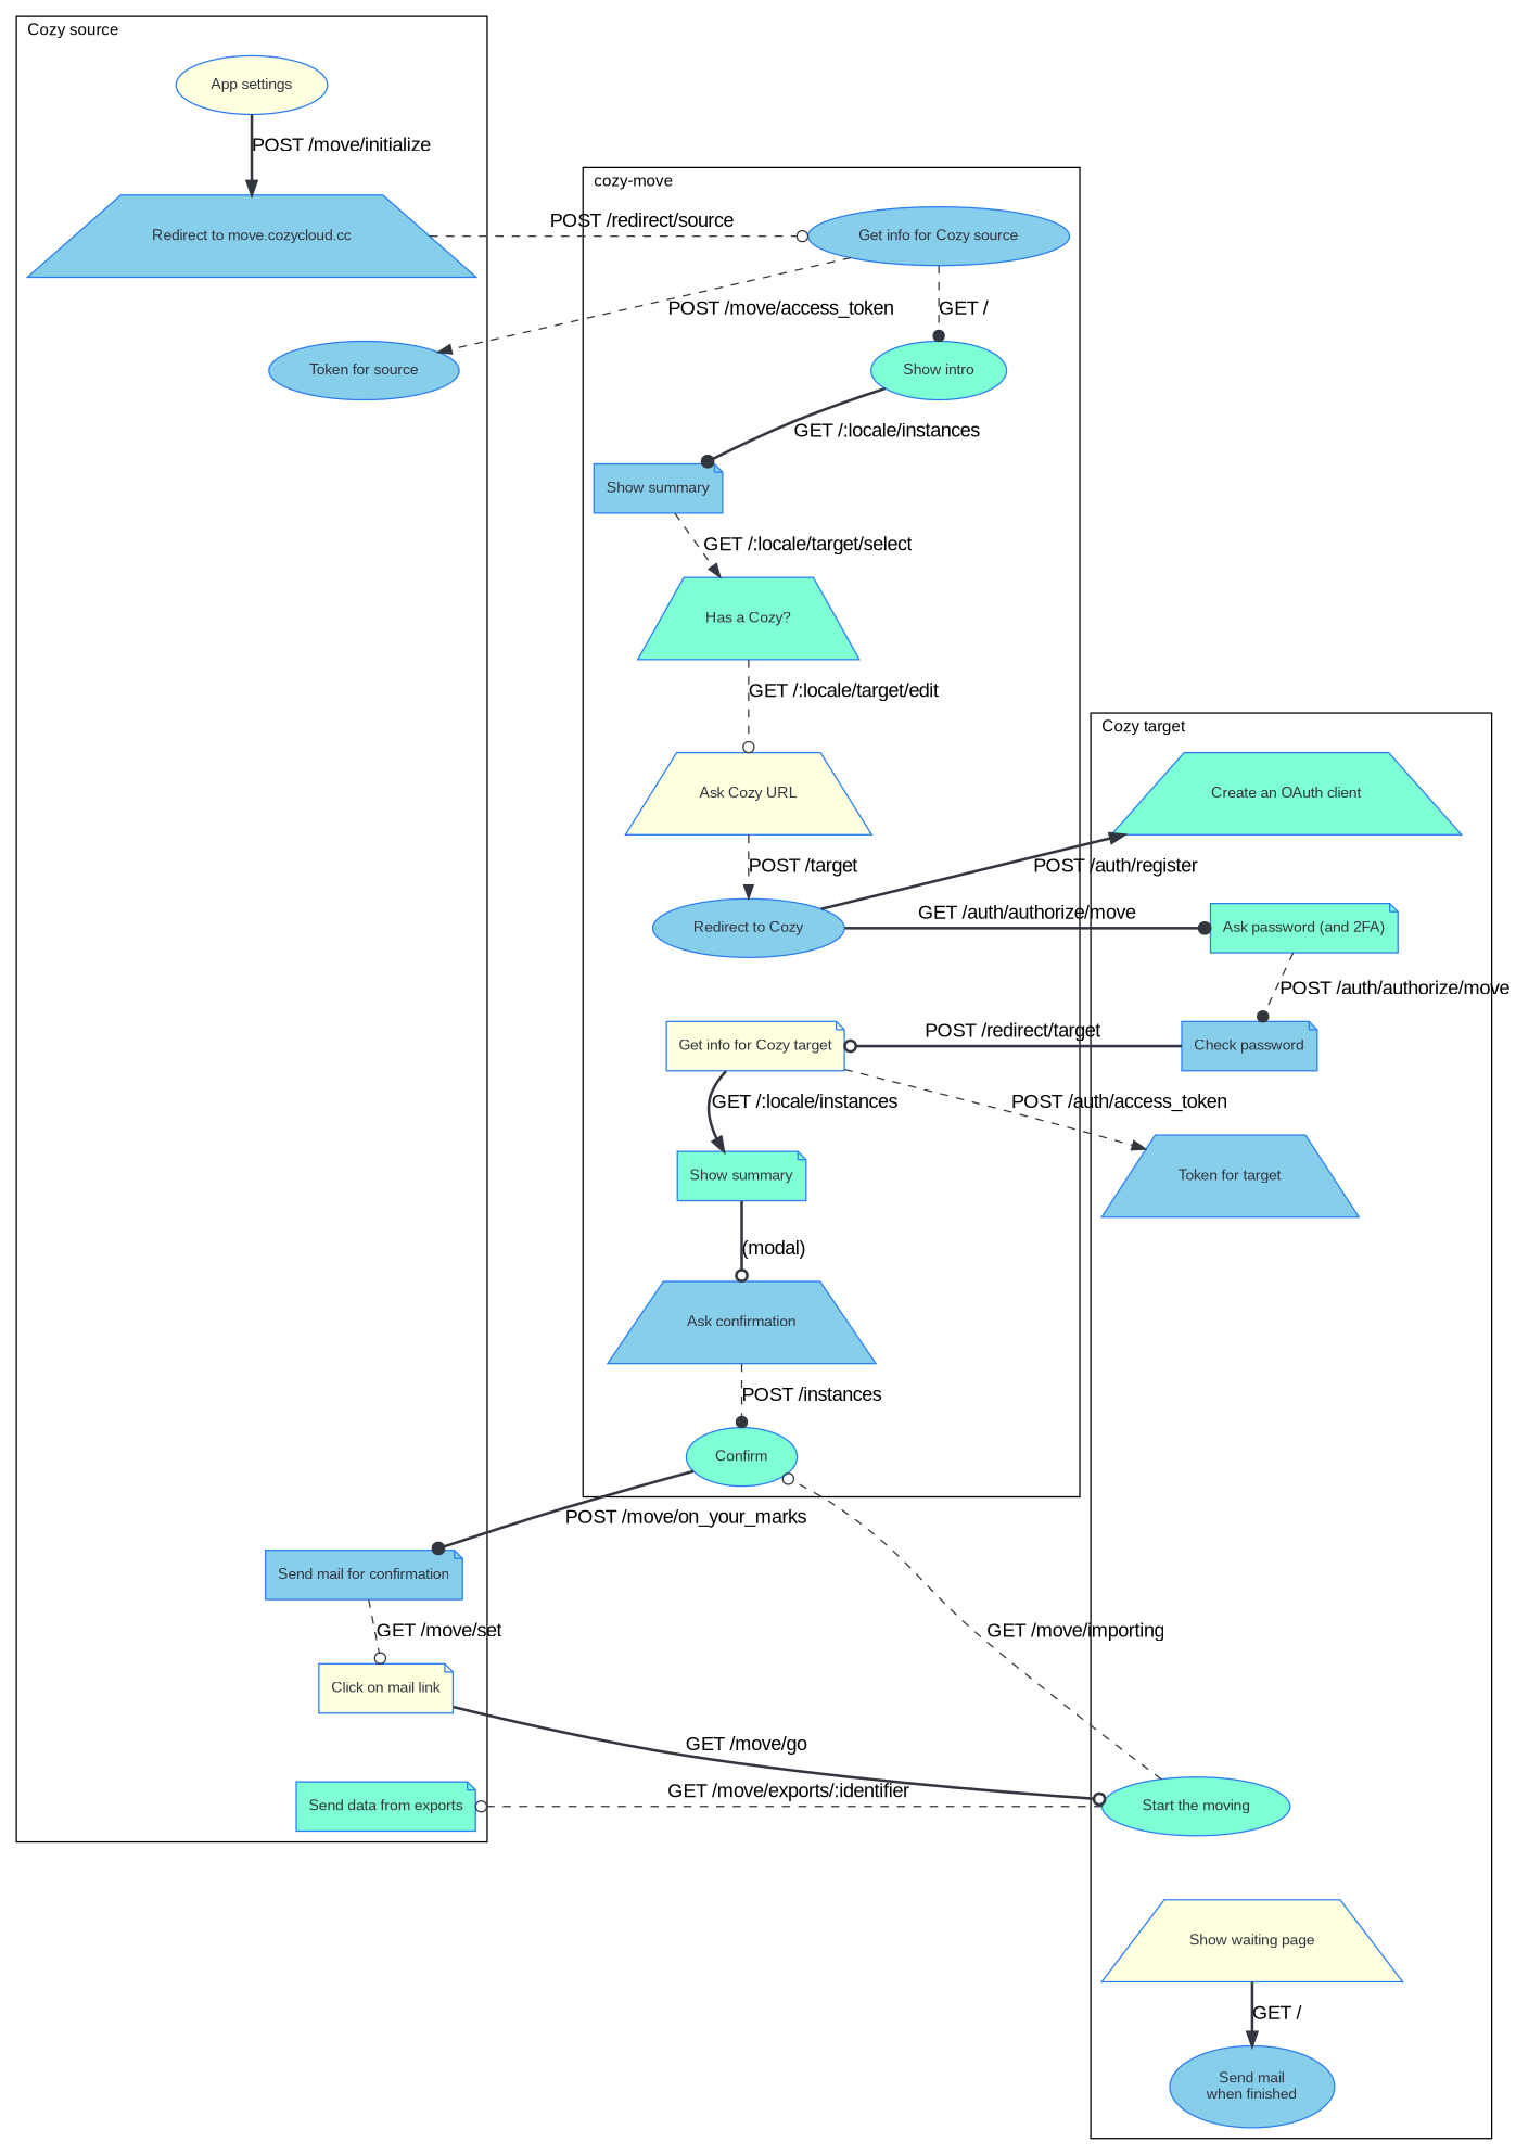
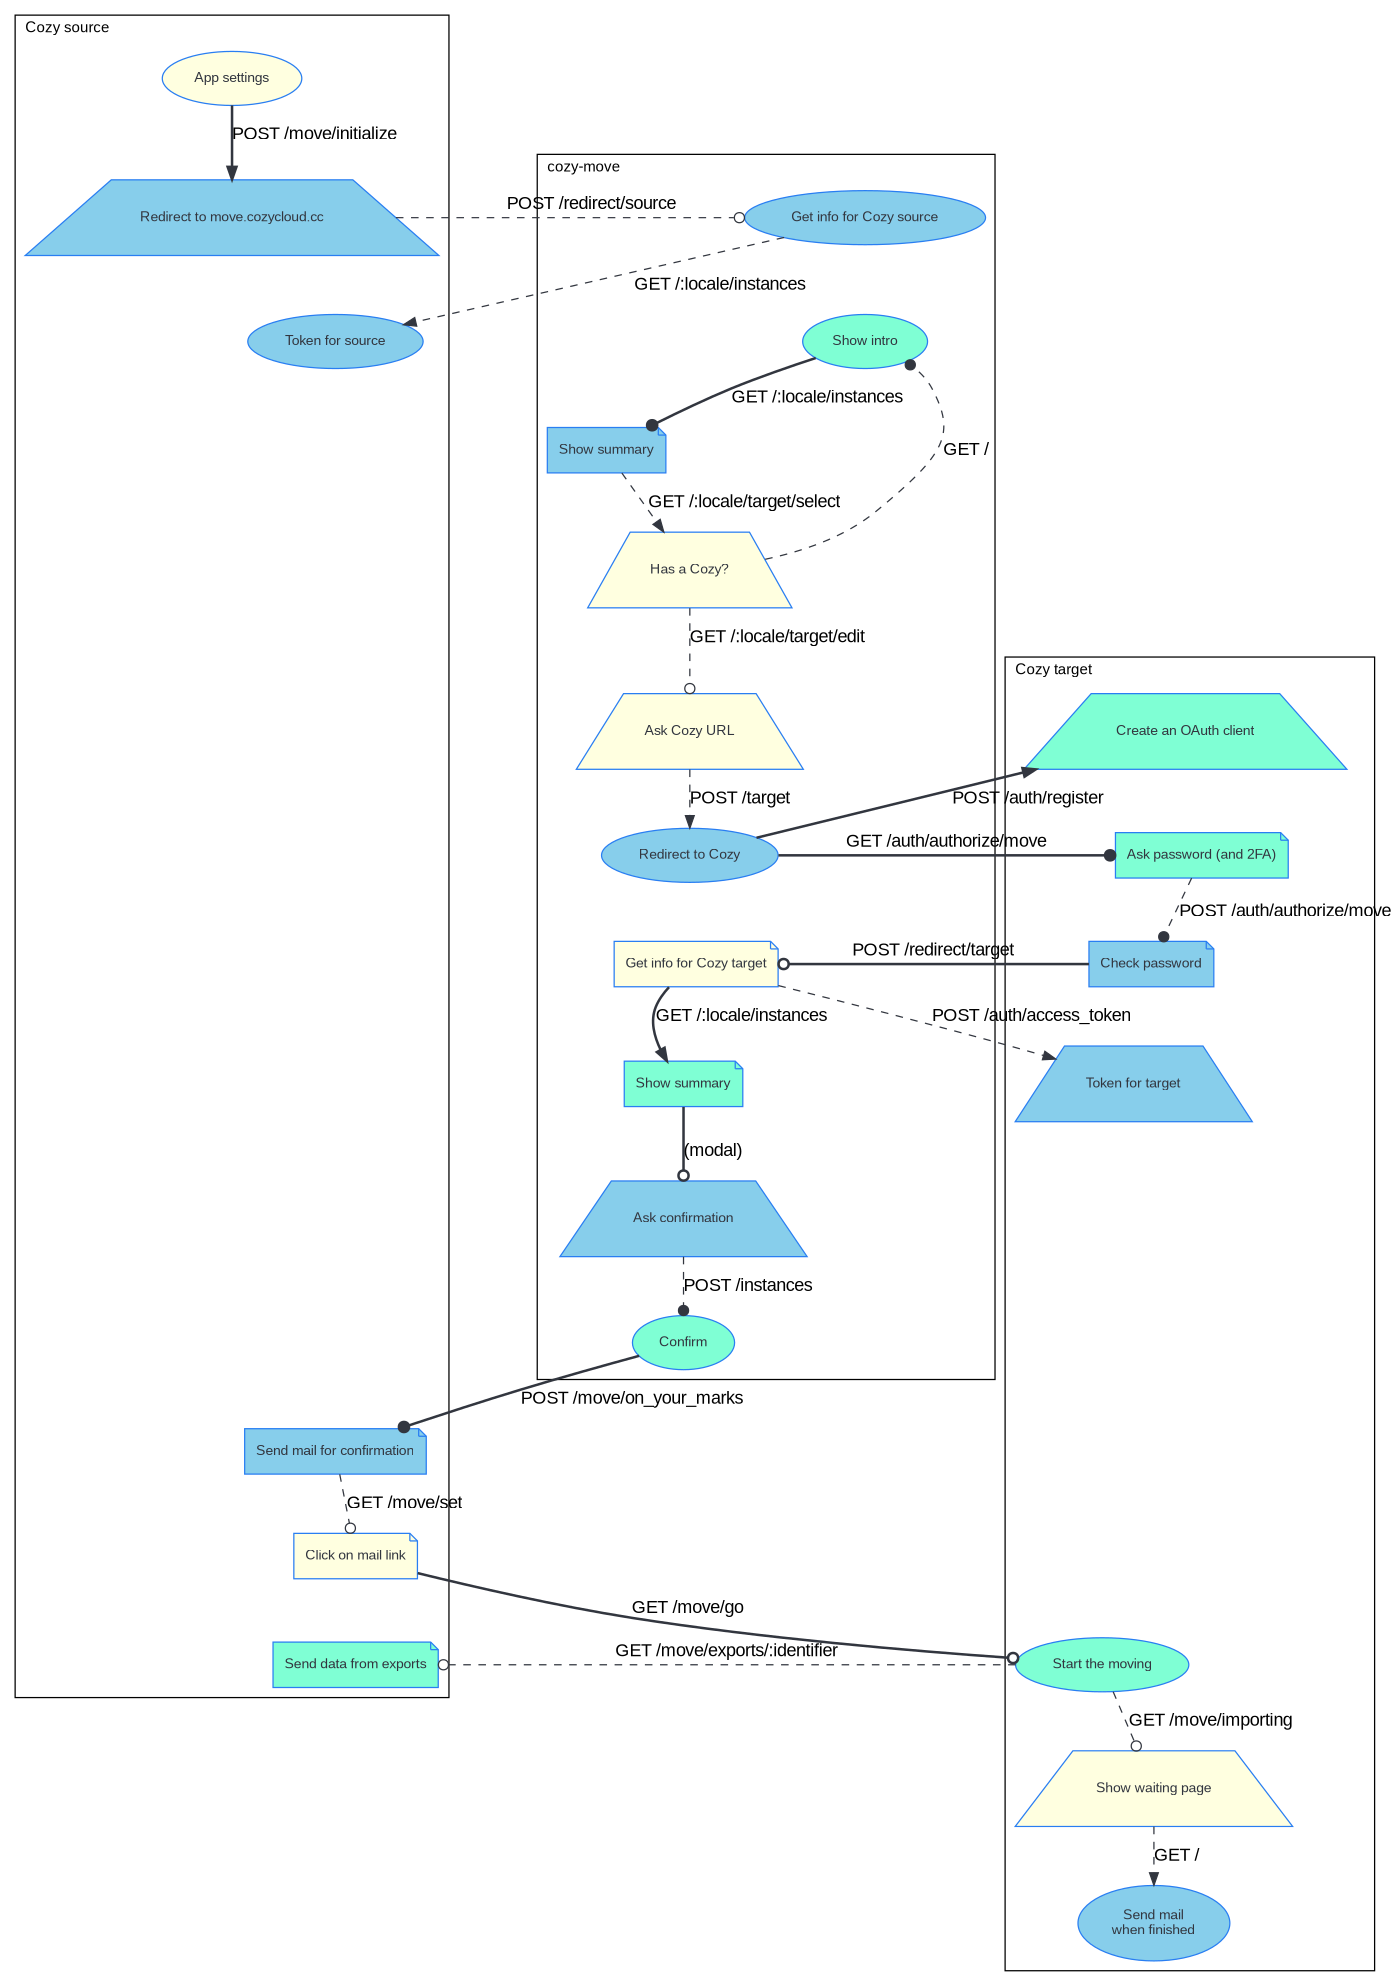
  digraph {
    fontname="Liberation Sans"
    nodesep=1.5
    ranksep=0.45
    splines=true
    node [color="#297EF2" fontcolor="#32363F" fontname="Liberation Sans" fontsize=11 margin=0.12 shape=box style=filled]
    edge [color="#32363F" fontname="Liberation Sans" style=invis]
    n1 [fillcolor=skyblue label="Get info for Cozy source" shape=ellipse]
    n2 [fillcolor=aquamarine label="Show intro" shape=ellipse]
    n3 [fillcolor=skyblue label="Show summary" shape=note]
-   n4 [fillcolor=aquamarine label="Has a Cozy?" shape=trapezium]
+   n4 [fillcolor=lightyellow label="Has a Cozy?" shape=trapezium]
    n5 [fillcolor=lightyellow label="Ask Cozy URL" shape=trapezium]
    n6 [fillcolor=skyblue label="Redirect to Cozy" shape=ellipse]
    n7 [fillcolor=lightyellow label="Get info for Cozy target" shape=note]
    n8 [fillcolor=aquamarine label="Show summary" shape=note]
    n9 [fillcolor=skyblue label="Ask confirmation" shape=trapezium]
    n10 [fillcolor=aquamarine label=Confirm shape=ellipse]
    n11 [fillcolor=lightyellow label="App settings" shape=ellipse]
    n12 [fillcolor=skyblue label="Redirect to move.cozycloud.cc" shape=trapezium]
    n13 [fillcolor=skyblue label="Token for source" shape=ellipse]
    n14 [fillcolor=skyblue label="Send mail for confirmation" shape=note]
    n15 [fillcolor=lightyellow label="Click on mail link" shape=note]
    n16 [fillcolor=aquamarine label="Send data from exports" shape=note]
    s_fake_1 [style=invis]
    s_fake_2 [style=invis]
    s_fake_3 [style=invis]
    s_fake_4 [style=invis]
    s_fake_5 [style=invis]
    s_fake_6 [style=invis]
    s_fake_7 [style=invis]
    s_fake_8 [style=invis]
    n25 [fillcolor=aquamarine label="Create an OAuth client" shape=trapezium]
    n26 [fillcolor=aquamarine label="Ask password (and 2FA)" shape=note]
    n27 [fillcolor=skyblue label="Check password" shape=note]
    n28 [fillcolor=skyblue label="Token for target" shape=trapezium]
    n29 [fillcolor=aquamarine label="Start the moving" shape=ellipse]
    n30 [fillcolor=lightyellow label="Show waiting page" shape=trapezium]
    n31 [fillcolor=skyblue label="Send mail\nwhen finished" shape=ellipse]
    t_fake_1 [style=invis]
    t_fake_2 [style=invis]
    t_fake_3 [style=invis]
    t_fake_4 [style=invis]
    subgraph cluster_1 {
      fontsize=12
      label="cozy-move"
      labeljust=l
      n1
      n2
      n3
      n4
      n5
      n6
      n7
      n8
      n9
      n10
    }
    subgraph cluster_2 {
      fontsize=12
      label="Cozy source"
      labeljust=l
      rankdir=TB
      n11
      n12
      n13
      n14
      n15
      n16
      s_fake_1
      s_fake_2
      s_fake_3
      s_fake_4
      s_fake_5
      s_fake_6
      s_fake_7
      s_fake_8
    }
    subgraph cluster_3 {
      fontsize=12
      label="Cozy target"
      labeljust=l
      n25
      n26
      n27
      n28
      n29
      n30
      n31
      t_fake_1
      t_fake_2
      t_fake_3
      t_fake_4
    }
-   n1 -> n2 [arrowhead=dot label="GET /" style=dashed]
-   n1 -> n13 [arrowhead=normal label="POST /move/access_token" style=dashed]
+   n4 -> n2 [arrowhead=dot label="GET /" style=dashed]
+   n1 -> n13 [arrowhead=normal label="GET /:locale/instances" style=dashed]
    n2 -> n3 [arrowhead=dot label="GET /:locale/instances" style=bold]
    n3 -> n4 [arrowhead=normal label="GET /:locale/target/select" style=dashed]
    n4 -> n5 [arrowhead=odot label="GET /:locale/target/edit" style=dashed]
    n5 -> n6 [arrowhead=normal label="POST /target" style=dashed]
    n6 -> n7
    n6 -> n25 [arrowhead=normal label="POST /auth/register" style=bold]
    n6 -> n26 [arrowhead=dot label="GET /auth/authorize/move" style=bold]
    n7 -> n8 [arrowhead=normal label="GET /:locale/instances" style=bold]
    n7 -> n28 [arrowhead=normal label="POST /auth/access_token" style=dashed]
    n8 -> n9 [arrowhead=odot label="(modal)" style=bold]
    n9 -> n10 [arrowhead=dot label="POST /instances" style=dashed]
    n10 -> n14 [arrowhead=dot label="POST /move/on_your_marks" style=bold]
    n11 -> n12 [arrowhead=normal label="POST /move/initialize" style=bold]
    n12 -> n1 [arrowhead=odot label="POST /redirect/source" style=dashed]
    n12 -> n13
    n13 -> s_fake_1
    n14 -> n15 [arrowhead=odot label="GET /move/set" style=dashed]
    n15 -> n16
    n15 -> n29 [arrowhead=odot label="GET /move/go" style=bold]
    s_fake_1 -> s_fake_2
    s_fake_2 -> s_fake_3
    s_fake_3 -> s_fake_4
    s_fake_4 -> s_fake_5
    s_fake_5 -> s_fake_6
    s_fake_6 -> s_fake_7
    s_fake_7 -> s_fake_8
    s_fake_8 -> n14
    n25 -> n26
    n26 -> n27 [arrowhead=dot label="POST /auth/authorize/move" style=dashed]
    n27 -> n7 [arrowhead=odot label="POST /redirect/target" style=bold]
    n27 -> n28
    n28 -> t_fake_1
    n29 -> n16 [arrowhead=odot label="GET /move/exports/:identifier" style=dashed]
-   n29 -> n10 [arrowhead=odot label="GET /move/importing" style=dashed]
-   n30 -> n31 [arrowhead=normal label="GET /" style=bold]
+   n29 -> n30 [arrowhead=odot label="GET /move/importing" style=dashed]
+   n30 -> n31 [arrowhead=normal label="GET /" style=dashed]
    t_fake_1 -> t_fake_2
    t_fake_2 -> t_fake_3
    t_fake_3 -> t_fake_4
    t_fake_4 -> n29
  }
